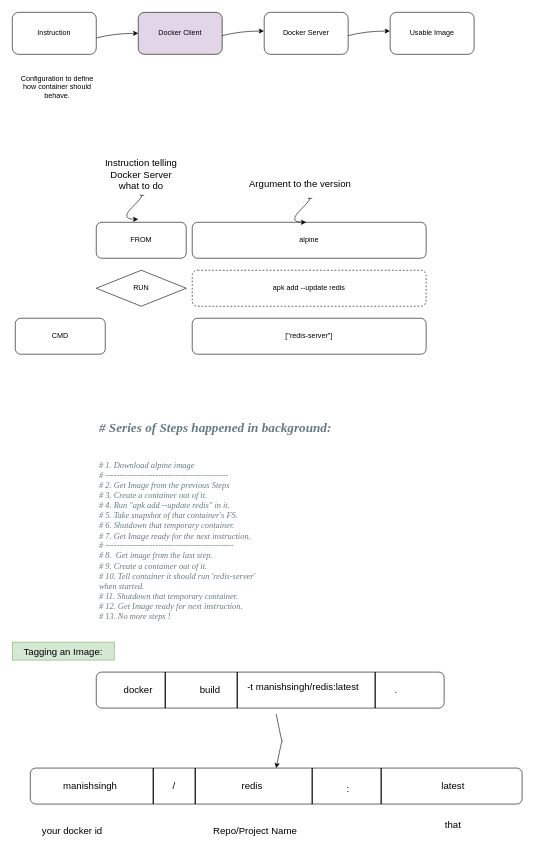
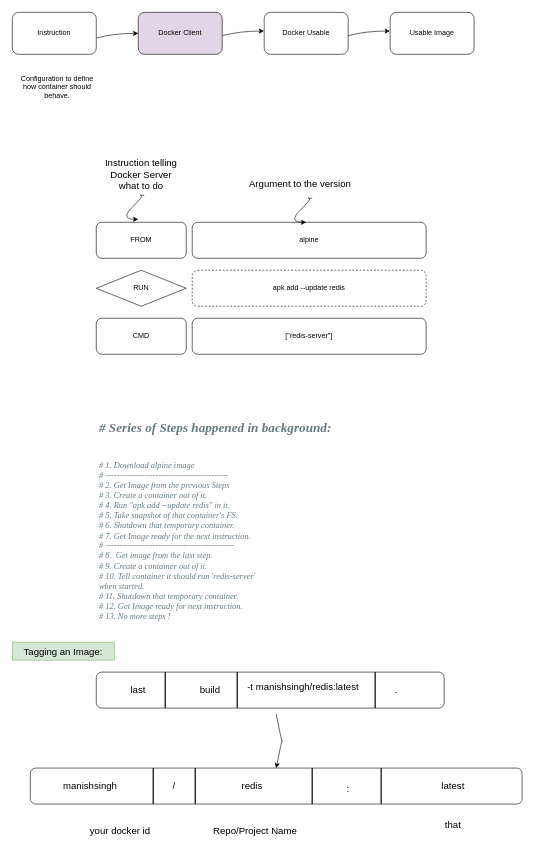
  <mxCell id="0" />
  <mxCell id="1" parent="0" />
  <mxCell id="2" value="Instruction" style="rounded=1;whiteSpace=wrap;html=1;" vertex="1" parent="1"><mxGeometry x="20" y="20" width="140" height="70" as="geometry" /></mxCell>
  <mxCell id="3" value="Docker Client" style="rounded=1;whiteSpace=wrap;html=1;fillColor=#e1d5e7;" vertex="1" parent="1"><mxGeometry x="230" y="20" width="140" height="70" as="geometry" /></mxCell>
- <mxCell id="4" value="Docker Server" style="rounded=1;whiteSpace=wrap;html=1;" vertex="1" parent="1"><mxGeometry x="440" y="20" width="140" height="70" as="geometry" /></mxCell>
+ <mxCell id="4" value="Docker Usable" style="rounded=1;whiteSpace=wrap;html=1;" vertex="1" parent="1"><mxGeometry x="440" y="20" width="140" height="70" as="geometry" /></mxCell>
  <mxCell id="5" value="Usable Image" style="rounded=1;whiteSpace=wrap;html=1;" vertex="1" parent="1"><mxGeometry x="650" y="20" width="140" height="70" as="geometry" /></mxCell>
  <mxCell id="6" value="" style="curved=1;endArrow=classic;html=1;rounded=0;exitX=1.003;exitY=0.609;exitDx=0;exitDy=0;exitPerimeter=0;" edge="1" parent="1" source="2"><mxGeometry width="50" height="50" relative="1" as="geometry"><mxPoint x="420" y="30" as="sourcePoint" /><mxPoint x="230" y="55" as="targetPoint" /><Array as="points"><mxPoint x="190" y="55" /></Array></mxGeometry></mxCell>
  <mxCell id="7" value="" style="curved=1;endArrow=classic;html=1;rounded=0;exitX=1.003;exitY=0.609;exitDx=0;exitDy=0;exitPerimeter=0;" edge="1" parent="1"><mxGeometry width="50" height="50" relative="1" as="geometry"><mxPoint x="370" y="58.81" as="sourcePoint" /><mxPoint x="439.58" y="51.18" as="targetPoint" /><Array as="points"><mxPoint x="399.58" y="51.18" /></Array></mxGeometry></mxCell>
  <mxCell id="8" value="" style="curved=1;endArrow=classic;html=1;rounded=0;exitX=1.003;exitY=0.609;exitDx=0;exitDy=0;exitPerimeter=0;" edge="1" parent="1"><mxGeometry width="50" height="50" relative="1" as="geometry"><mxPoint x="580" y="58.81" as="sourcePoint" /><mxPoint x="649.58" y="51.18" as="targetPoint" /><Array as="points"><mxPoint x="609.58" y="51.18" /></Array></mxGeometry></mxCell>
  <mxCell id="9" value="Configuration to define how container should behave.&lt;br&gt;" style="text;html=1;strokeColor=none;fillColor=none;align=center;verticalAlign=middle;whiteSpace=wrap;rounded=0;" vertex="1" parent="1"><mxGeometry x="30" y="130" width="130" height="30" as="geometry" /></mxCell>
  <mxCell id="10" value="alpine" style="rounded=1;whiteSpace=wrap;html=1;" vertex="1" parent="1"><mxGeometry x="320" y="370" width="390" height="60" as="geometry" /></mxCell>
  <mxCell id="11" value="FROM" style="rounded=1;whiteSpace=wrap;html=1;" vertex="1" parent="1"><mxGeometry x="160" y="370" width="150" height="60" as="geometry" /></mxCell>
  <mxCell id="12" value="apk add --update redis" style="rounded=1;whiteSpace=wrap;html=1;dashed=1;" vertex="1" parent="1"><mxGeometry x="320" y="450" width="390" height="60" as="geometry" /></mxCell>
  <mxCell id="13" value="RUN" style="rhombus;whiteSpace=wrap;html=1;" vertex="1" parent="1"><mxGeometry x="160" y="450" width="150" height="60" as="geometry" /></mxCell>
  <mxCell id="14" value="[&quot;redis-server&quot;]" style="rounded=1;whiteSpace=wrap;html=1;" vertex="1" parent="1"><mxGeometry x="320" y="530" width="390" height="60" as="geometry" /></mxCell>
- <mxCell id="15" value="CMD" style="rounded=1;whiteSpace=wrap;html=1;" vertex="1" parent="1"><mxGeometry x="25" y="530" width="150" height="60" as="geometry" /></mxCell>
+ <mxCell id="15" value="CMD" style="rounded=1;whiteSpace=wrap;html=1;" vertex="1" parent="1"><mxGeometry x="160" y="530" width="150" height="60" as="geometry" /></mxCell>
  <mxCell id="16" value="&lt;font style=&quot;font-size: 16px&quot;&gt;Instruction telling Docker Server what to do&lt;/font&gt;" style="text;html=1;strokeColor=none;fillColor=none;align=center;verticalAlign=middle;whiteSpace=wrap;rounded=0;" vertex="1" parent="1"><mxGeometry x="165" y="260" width="140" height="60" as="geometry" /></mxCell>
  <mxCell id="17" value="Argument to the version" style="text;html=1;strokeColor=none;fillColor=none;align=center;verticalAlign=middle;whiteSpace=wrap;rounded=0;fontSize=16;" vertex="1" parent="1"><mxGeometry x="370" y="290" width="260" height="30" as="geometry" /></mxCell>
  <mxCell id="18" value="" style="curved=1;endArrow=classic;html=1;rounded=0;fontSize=16;" edge="1" parent="1"><mxGeometry width="50" height="50" relative="1" as="geometry"><mxPoint x="240" y="325" as="sourcePoint" /><mxPoint x="230" y="365" as="targetPoint" /><Array as="points"><mxPoint x="230" y="325" /><mxPoint x="240" y="325" /><mxPoint x="200" y="365" /></Array></mxGeometry></mxCell>
  <mxCell id="19" value="" style="curved=1;endArrow=classic;html=1;rounded=0;fontSize=16;" edge="1" parent="1"><mxGeometry width="50" height="50" relative="1" as="geometry"><mxPoint x="520" y="330" as="sourcePoint" /><mxPoint x="510" y="370" as="targetPoint" /><Array as="points"><mxPoint x="510" y="330" /><mxPoint x="520" y="330" /><mxPoint x="480" y="370" /></Array></mxGeometry></mxCell>
  <mxCell id="20" value="&lt;h1&gt;&lt;span style=&quot;color: rgb(101 , 123 , 131) ; font-family: &amp;#34;consolas&amp;#34; ; font-style: italic&quot;&gt;&lt;font style=&quot;font-size: 22px&quot;&gt;# Series of Steps happened in background:&lt;/font&gt;&lt;/span&gt;&lt;br&gt;&lt;/h1&gt;&lt;p style=&quot;margin: 0in ; font-family: &amp;#34;consolas&amp;#34; ; font-size: 10.5pt ; color: #657b83&quot;&gt;&lt;br&gt;&lt;/p&gt;&lt;p style=&quot;margin: 0in ; font-family: &amp;#34;consolas&amp;#34; ; font-size: 10.5pt ; color: #657b83&quot;&gt;&lt;span style=&quot;font-style: italic&quot;&gt;# 1. Download alpine image&lt;/span&gt;&lt;/p&gt;&lt;p style=&quot;margin: 0in ; font-family: &amp;#34;consolas&amp;#34; ; font-size: 10.5pt ; color: #657b83&quot;&gt;&lt;span style=&quot;font-style: italic&quot;&gt;# --------------------------------------------&lt;/span&gt;&lt;/p&gt;&lt;p style=&quot;margin: 0in ; font-family: &amp;#34;consolas&amp;#34; ; font-size: 10.5pt ; color: #657b83&quot;&gt;&lt;span style=&quot;font-style: italic&quot;&gt;# 2. Get Image from the previous Steps&lt;/span&gt;&lt;/p&gt;&lt;p style=&quot;margin: 0in ; font-family: &amp;#34;consolas&amp;#34; ; font-size: 10.5pt ; color: #657b83&quot;&gt;&lt;span style=&quot;font-style: italic&quot;&gt;# 3. Create a container out of it. &lt;/span&gt;&lt;/p&gt;&lt;p style=&quot;margin: 0in ; font-family: &amp;#34;consolas&amp;#34; ; font-size: 10.5pt ; color: #657b83&quot;&gt;&lt;span style=&quot;font-style: italic&quot;&gt;# 4. Run &quot;apk add --update redis&quot; in it.&lt;/span&gt;&lt;/p&gt;&lt;p style=&quot;margin: 0in ; font-family: &amp;#34;consolas&amp;#34; ; font-size: 10.5pt ; color: #657b83&quot;&gt;&lt;span style=&quot;font-style: italic&quot;&gt;# 5. Take snapshot of that container's FS.&lt;/span&gt;&lt;/p&gt;&lt;p style=&quot;margin: 0in ; font-family: &amp;#34;consolas&amp;#34; ; font-size: 10.5pt ; color: #657b83&quot;&gt;&lt;span style=&quot;font-style: italic&quot;&gt;# 6. Shutdown that temporary container.&lt;/span&gt;&lt;/p&gt;&lt;p style=&quot;margin: 0in ; font-family: &amp;#34;consolas&amp;#34; ; font-size: 10.5pt ; color: #657b83&quot;&gt;&lt;span style=&quot;font-style: italic&quot;&gt;# 7. Get Image ready for the next instruction.&lt;/span&gt;&lt;/p&gt;&lt;p style=&quot;margin: 0in ; font-family: &amp;#34;consolas&amp;#34; ; font-size: 10.5pt ; color: #657b83&quot;&gt;&lt;span style=&quot;font-style: italic&quot;&gt;# ----------------------------------------------&lt;/span&gt;&lt;/p&gt;&lt;p style=&quot;margin: 0in ; font-family: &amp;#34;consolas&amp;#34; ; font-size: 10.5pt ; color: #657b83&quot;&gt;&lt;span style=&quot;font-style: italic&quot;&gt;# 8. &amp;nbsp;Get image from the last step.&lt;/span&gt;&lt;/p&gt;&lt;p style=&quot;margin: 0in ; font-family: &amp;#34;consolas&amp;#34; ; font-size: 10.5pt ; color: #657b83&quot;&gt;&lt;span style=&quot;font-style: italic&quot;&gt;# 9. Create a container out of it. &lt;/span&gt;&lt;/p&gt;&lt;p style=&quot;margin: 0in ; font-family: &amp;#34;consolas&amp;#34; ; font-size: 10.5pt ; color: #657b83&quot;&gt;&lt;span style=&quot;font-style: italic&quot;&gt;# 10. Tell container it should run 'redis-server'&lt;br/&gt;when started.&lt;/span&gt;&lt;/p&gt;&lt;p style=&quot;margin: 0in ; font-family: &amp;#34;consolas&amp;#34; ; font-size: 10.5pt ; color: #657b83&quot;&gt;&lt;span style=&quot;font-style: italic&quot;&gt;# 11. Shutdown that temporary container.&lt;/span&gt;&lt;/p&gt;&lt;p style=&quot;margin: 0in ; font-family: &amp;#34;consolas&amp;#34; ; font-size: 10.5pt ; color: #657b83&quot;&gt;&lt;span style=&quot;font-style: italic&quot;&gt;# 12. Get Image ready for next instruction.&lt;/span&gt;&lt;/p&gt;&lt;p style=&quot;margin: 0in ; font-family: &amp;#34;consolas&amp;#34; ; font-size: 10.5pt ; color: #657b83&quot;&gt;&lt;span style=&quot;font-style: italic&quot;&gt;# 13. No more steps !&lt;/span&gt;&lt;/p&gt;&lt;p&gt;&lt;br/&gt;&lt;br/&gt;&lt;br/&gt;&lt;br/&gt;&lt;br/&gt;&lt;br/&gt;&lt;br/&gt;&lt;br/&gt;&lt;br/&gt;&lt;br/&gt;&lt;br/&gt;&lt;br/&gt;&lt;br/&gt;&lt;br/&gt;&lt;br/&gt;&lt;br/&gt;&lt;br/&gt;&lt;br/&gt;&lt;br/&gt;&lt;br/&gt;&lt;br/&gt;&lt;br/&gt;&lt;br/&gt;&lt;br/&gt;&lt;br/&gt;&lt;br/&gt;&lt;br/&gt;&lt;br/&gt;&lt;br/&gt;&lt;br/&gt;&lt;br/&gt;&lt;br/&gt;&lt;/p&gt;&lt;p style=&quot;margin: 0in ; font-family: &amp;#34;consolas&amp;#34; ; font-size: 10.5pt ; color: #657b83&quot;&gt;&lt;span style=&quot;font-style: italic&quot; lang=&quot;en-IN&quot;&gt;# 14. Output is the&lt;/span&gt;&lt;span style=&quot;font-style: italic&quot; lang=&quot;en-US&quot;&gt; &lt;/span&gt;&lt;span style=&quot;font-style: italic&quot; lang=&quot;en-IN&quot;&gt;image generated from previous step.&lt;/span&gt;&lt;/p&gt;" style="text;html=1;strokeColor=none;fillColor=none;spacing=5;spacingTop=-20;whiteSpace=wrap;overflow=hidden;rounded=0;fontSize=16;" vertex="1" parent="1"><mxGeometry x="160" y="680" width="660" height="420" as="geometry" /></mxCell>
  <mxCell id="21" value="" style="rounded=1;whiteSpace=wrap;html=1;fontSize=22;" vertex="1" parent="1"><mxGeometry x="160" y="1120" width="580" height="60" as="geometry" /></mxCell>
  <mxCell id="22" value="" style="line;strokeWidth=2;direction=south;html=1;fontSize=22;" vertex="1" parent="1"><mxGeometry x="270" y="1120" width="10" height="60" as="geometry" /></mxCell>
  <mxCell id="23" value="" style="line;strokeWidth=2;direction=south;html=1;fontSize=22;" vertex="1" parent="1"><mxGeometry x="390" y="1120" width="10" height="60" as="geometry" /></mxCell>
  <mxCell id="24" value="" style="line;strokeWidth=2;direction=south;html=1;fontSize=22;" vertex="1" parent="1"><mxGeometry x="620" y="1120" width="10" height="60" as="geometry" /></mxCell>
  <mxCell id="25" value="&lt;font style=&quot;font-size: 16px&quot;&gt;Tagging an Image:&lt;/font&gt;" style="text;html=1;strokeColor=#82b366;fillColor=#d5e8d4;align=center;verticalAlign=middle;whiteSpace=wrap;rounded=0;fontSize=22;" vertex="1" parent="1"><mxGeometry x="20" y="1070" width="170" height="30" as="geometry" /></mxCell>
  <mxCell id="26" value="-t manishsingh/redis:latest" style="text;html=1;strokeColor=none;fillColor=none;align=center;verticalAlign=middle;whiteSpace=wrap;rounded=0;fontSize=16;" vertex="1" parent="1"><mxGeometry x="390" y="1130" width="230" height="30" as="geometry" /></mxCell>
  <mxCell id="27" value="build" style="text;html=1;strokeColor=none;fillColor=none;align=center;verticalAlign=middle;whiteSpace=wrap;rounded=0;fontSize=16;" vertex="1" parent="1"><mxGeometry x="320" y="1135" width="60" height="30" as="geometry" /></mxCell>
- <mxCell id="28" value="docker" style="text;html=1;strokeColor=none;fillColor=none;align=center;verticalAlign=middle;whiteSpace=wrap;rounded=0;fontSize=16;" vertex="1" parent="1"><mxGeometry x="200" y="1135" width="60" height="30" as="geometry" /></mxCell>
+ <mxCell id="28" value="last" style="text;html=1;strokeColor=none;fillColor=none;align=center;verticalAlign=middle;whiteSpace=wrap;rounded=0;fontSize=16;" vertex="1" parent="1"><mxGeometry x="200" y="1135" width="60" height="30" as="geometry" /></mxCell>
  <mxCell id="29" value="." style="text;html=1;strokeColor=none;fillColor=none;align=center;verticalAlign=middle;whiteSpace=wrap;rounded=0;fontSize=16;" vertex="1" parent="1"><mxGeometry x="630" y="1135" width="60" height="30" as="geometry" /></mxCell>
  <mxCell id="30" value="" style="rounded=1;whiteSpace=wrap;html=1;fontSize=16;" vertex="1" parent="1"><mxGeometry x="50" y="1280" width="820" height="60" as="geometry" /></mxCell>
  <mxCell id="31" value="" style="curved=1;endArrow=classic;html=1;rounded=0;fontSize=16;entryX=0.5;entryY=0;entryDx=0;entryDy=0;" edge="1" parent="1" target="30"><mxGeometry width="50" height="50" relative="1" as="geometry"><mxPoint x="460" y="1190" as="sourcePoint" /><mxPoint x="470" y="1190" as="targetPoint" /><Array as="points"><mxPoint x="470" y="1240" /><mxPoint x="470" y="1230" /></Array></mxGeometry></mxCell>
  <mxCell id="32" value="" style="line;strokeWidth=2;direction=south;html=1;fontSize=16;" vertex="1" parent="1"><mxGeometry x="250" y="1280" width="10" height="60" as="geometry" /></mxCell>
  <mxCell id="33" value="" style="line;strokeWidth=2;direction=south;html=1;fontSize=16;" vertex="1" parent="1"><mxGeometry x="320" y="1280" width="10" height="60" as="geometry" /></mxCell>
  <mxCell id="34" value="" style="line;strokeWidth=2;direction=south;html=1;fontSize=16;" vertex="1" parent="1"><mxGeometry x="515" y="1280" width="10" height="60" as="geometry" /></mxCell>
  <mxCell id="35" value="" style="line;strokeWidth=2;direction=south;html=1;fontSize=16;" vertex="1" parent="1"><mxGeometry x="630" y="1280" width="10" height="60" as="geometry" /></mxCell>
  <mxCell id="36" value="latest" style="text;html=1;strokeColor=none;fillColor=none;align=center;verticalAlign=middle;whiteSpace=wrap;rounded=0;fontSize=16;" vertex="1" parent="1"><mxGeometry x="650" y="1295" width="210" height="30" as="geometry" /></mxCell>
  <mxCell id="37" value=":" style="text;html=1;strokeColor=none;fillColor=none;align=center;verticalAlign=middle;whiteSpace=wrap;rounded=0;fontSize=16;" vertex="1" parent="1"><mxGeometry x="540" y="1300" width="80" height="30" as="geometry" /></mxCell>
  <mxCell id="38" value="redis" style="text;html=1;strokeColor=none;fillColor=none;align=center;verticalAlign=middle;whiteSpace=wrap;rounded=0;fontSize=16;" vertex="1" parent="1"><mxGeometry x="330" y="1295" width="180" height="30" as="geometry" /></mxCell>
  <mxCell id="39" value="/" style="text;html=1;strokeColor=none;fillColor=none;align=center;verticalAlign=middle;whiteSpace=wrap;rounded=0;fontSize=16;" vertex="1" parent="1"><mxGeometry x="260" y="1295" width="60" height="30" as="geometry" /></mxCell>
  <mxCell id="40" value="manishsingh" style="text;html=1;strokeColor=none;fillColor=none;align=center;verticalAlign=middle;whiteSpace=wrap;rounded=0;fontSize=16;" vertex="1" parent="1"><mxGeometry x="60" y="1295" width="180" height="30" as="geometry" /></mxCell>
- <mxCell id="41" value="your docker id" style="text;html=1;strokeColor=none;fillColor=none;align=center;verticalAlign=middle;whiteSpace=wrap;rounded=0;fontSize=16;" vertex="1" parent="1"><mxGeometry x="40" y="1370" width="160" height="30" as="geometry" /></mxCell>
+ <mxCell id="41" value="your docker id" style="text;html=1;strokeColor=none;fillColor=none;align=center;verticalAlign=middle;whiteSpace=wrap;rounded=0;fontSize=16;" vertex="1" parent="1"><mxGeometry x="120" y="1370" width="160" height="30" as="geometry" /></mxCell>
  <mxCell id="42" value="Repo/Project Name" style="text;html=1;strokeColor=none;fillColor=none;align=center;verticalAlign=middle;whiteSpace=wrap;rounded=0;fontSize=16;" vertex="1" parent="1"><mxGeometry x="345" y="1370" width="160" height="30" as="geometry" /></mxCell>
  <mxCell id="43" value="that" style="text;html=1;strokeColor=none;fillColor=none;align=center;verticalAlign=middle;whiteSpace=wrap;rounded=0;fontSize=16;" vertex="1" parent="1"><mxGeometry x="675" y="1360" width="160" height="30" as="geometry" /></mxCell>
